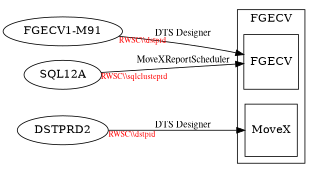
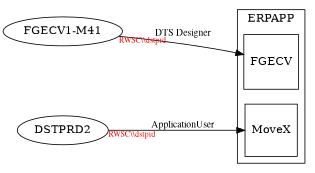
  digraph {
    rankdir=LR
    node [shape=oval]
    edge [fontname=times fontsize=12 labelfontcolor=red labelfontsize=10 taillabel="RWSC\\\\dstprd"]
    n1 [label=FGECV shape=square]
    n2 [label=MoveX shape=square]
-   n3 [label="FGECV1-M91"]
-   n4 [label=SQL12A]
+   n3 [label="FGECV1-M41"]
    n5 [label=DSTPRD2]
    subgraph cluster_1 {
-     label=FGECV
+     label=ERPAPP
      n1
      n2
    }
    n3 -> n1 [label="DTS Designer"]
-   n4 -> n1 [label=MoveXReportScheduler taillabel="RWSC\\\\sqlclusteprd"]
-   n5 -> n2 [label="DTS Designer"]
+   n5 -> n2 [label=ApplicationUser]
  }
